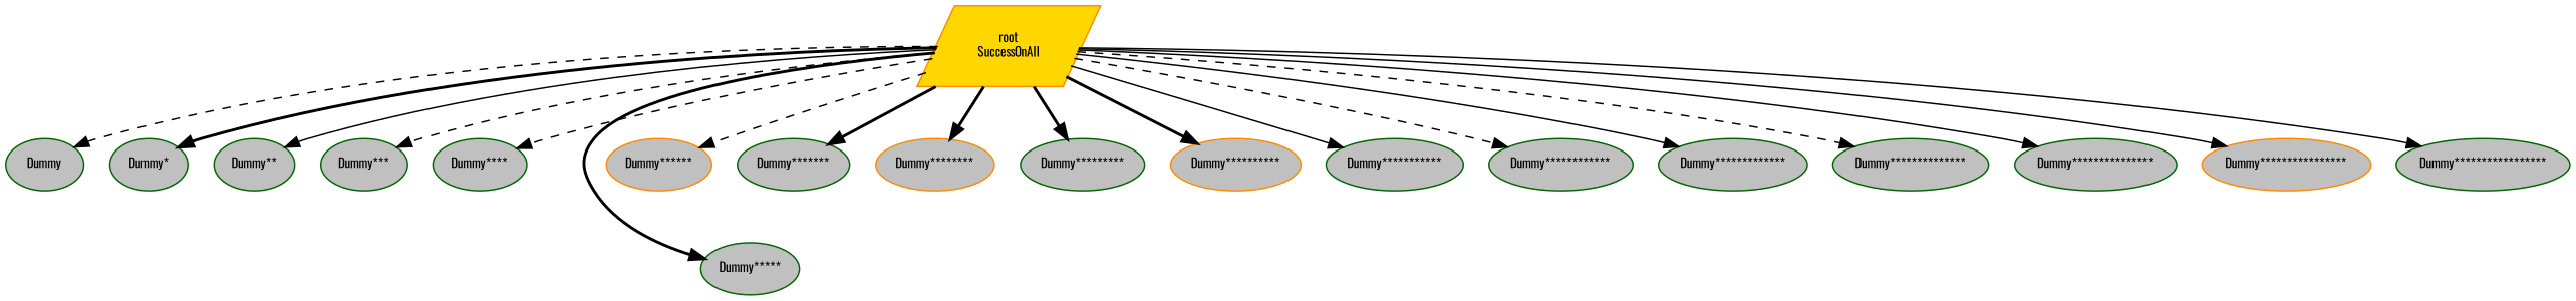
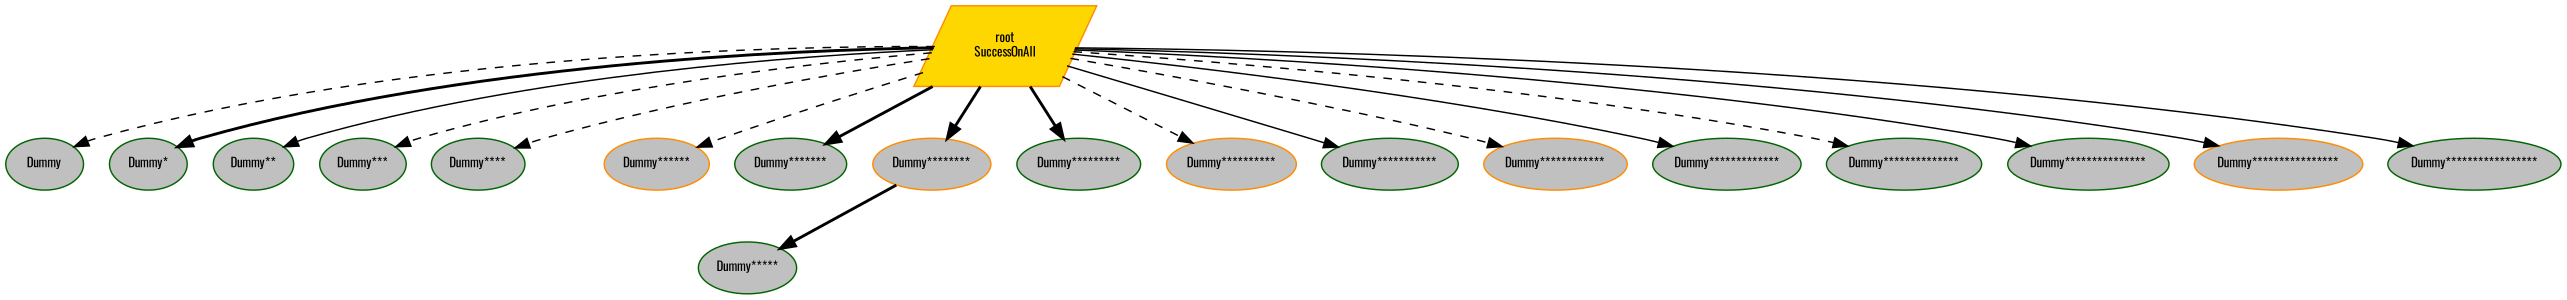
  digraph {
    fontname=Oswald
    ordering=out
    node [color=darkgreen fillcolor=gray fontcolor=black fontname=Oswald fontsize=9 shape=ellipse style=filled]
    edge [fontname=Oswald style=dashed]
    n1 [color=darkorange fillcolor=gold label="root\nSuccessOnAll" shape=parallelogram]
    n2 [label=Dummy]
    n3 [label="Dummy*"]
    n4 [label="Dummy**"]
    n5 [label="Dummy***"]
    n6 [label="Dummy****"]
    n7 [label="Dummy*****"]
    n8 [color=darkorange label="Dummy******"]
    n9 [label="Dummy*******"]
    n10 [color=darkorange label="Dummy********"]
    n11 [label="Dummy*********"]
    n12 [color=darkorange label="Dummy**********"]
    n13 [label="Dummy***********"]
-   n14 [label="Dummy************"]
+   n14 [color=darkorange label="Dummy************"]
    n15 [label="Dummy*************"]
    n16 [label="Dummy**************"]
    n17 [label="Dummy***************"]
    n18 [color=darkorange label="Dummy****************"]
    n19 [label="Dummy*****************"]
    n1 -> n2
    n1 -> n3 [style=bold]
    n1 -> n4 [style=solid]
    n1 -> n5
    n1 -> n6
-   n1 -> n7 [style=bold]
+   n10 -> n7 [style=bold]
    n1 -> n8
    n1 -> n9 [style=bold]
    n1 -> n10 [style=bold]
    n1 -> n11 [style=bold]
-   n1 -> n12 [style=bold]
+   n1 -> n12
    n1 -> n13 [style=solid]
    n1 -> n14
    n1 -> n15 [style=solid]
    n1 -> n16
    n1 -> n17 [style=solid]
    n1 -> n18 [style=solid]
    n1 -> n19 [style=solid]
  }
